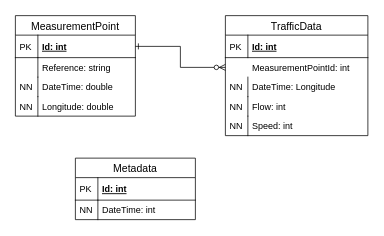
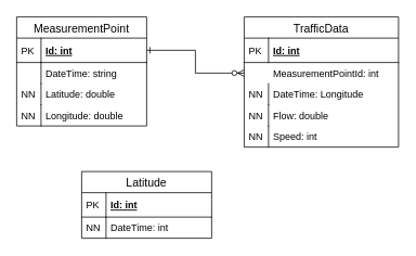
  <mxCell id="0" />
  <mxCell id="1" parent="0" />
  <mxCell id="2" value="MeasurementPoint" style="swimlane;fontStyle=0;childLayout=stackLayout;horizontal=1;startSize=26;horizontalStack=0;resizeParent=1;resizeParentMax=0;resizeLast=0;collapsible=1;marginBottom=0;align=center;fontSize=14;" parent="1" vertex="1"><mxGeometry x="20" y="20" width="160" height="134" as="geometry" /></mxCell>
  <mxCell id="3" value="Id: int" style="shape=partialRectangle;top=0;left=0;right=0;bottom=1;align=left;verticalAlign=middle;fillColor=none;spacingLeft=34;spacingRight=4;overflow=hidden;rotatable=0;points=[[0,0.5],[1,0.5]];portConstraint=eastwest;dropTarget=0;fontStyle=5;fontSize=12;" parent="2" vertex="1"><mxGeometry y="26" width="160" height="30" as="geometry" /></mxCell>
  <mxCell id="4" value="PK" style="shape=partialRectangle;top=0;left=0;bottom=0;fillColor=none;align=left;verticalAlign=middle;spacingLeft=4;spacingRight=4;overflow=hidden;rotatable=0;points=[];portConstraint=eastwest;part=1;fontSize=12;" parent="3" vertex="1" connectable="0"><mxGeometry width="30" height="30" as="geometry" /></mxCell>
- <mxCell id="5" value="Reference: string" style="shape=partialRectangle;top=0;left=0;right=0;bottom=0;align=left;verticalAlign=top;fillColor=none;spacingLeft=34;spacingRight=4;overflow=hidden;rotatable=0;points=[[0,0.5],[1,0.5]];portConstraint=eastwest;dropTarget=0;fontSize=12;" parent="2" vertex="1"><mxGeometry y="56" width="160" height="26" as="geometry" /></mxCell>
+ <mxCell id="5" value="DateTime: string" style="shape=partialRectangle;top=0;left=0;right=0;bottom=0;align=left;verticalAlign=top;fillColor=none;spacingLeft=34;spacingRight=4;overflow=hidden;rotatable=0;points=[[0,0.5],[1,0.5]];portConstraint=eastwest;dropTarget=0;fontSize=12;" parent="2" vertex="1"><mxGeometry y="56" width="160" height="26" as="geometry" /></mxCell>
  <mxCell id="6" value="" style="shape=partialRectangle;top=0;left=0;bottom=0;fillColor=none;align=left;verticalAlign=top;spacingLeft=4;spacingRight=4;overflow=hidden;rotatable=0;points=[];portConstraint=eastwest;part=1;fontSize=12;" parent="5" vertex="1" connectable="0"><mxGeometry width="30" height="26" as="geometry" /></mxCell>
- <mxCell id="7" value="DateTime: double" style="shape=partialRectangle;top=0;left=0;right=0;bottom=0;align=left;verticalAlign=top;fillColor=none;spacingLeft=34;spacingRight=4;overflow=hidden;rotatable=0;points=[[0,0.5],[1,0.5]];portConstraint=eastwest;dropTarget=0;fontSize=12;" parent="2" vertex="1"><mxGeometry y="82" width="160" height="26" as="geometry" /></mxCell>
+ <mxCell id="7" value="Latitude: double" style="shape=partialRectangle;top=0;left=0;right=0;bottom=0;align=left;verticalAlign=top;fillColor=none;spacingLeft=34;spacingRight=4;overflow=hidden;rotatable=0;points=[[0,0.5],[1,0.5]];portConstraint=eastwest;dropTarget=0;fontSize=12;" parent="2" vertex="1"><mxGeometry y="82" width="160" height="26" as="geometry" /></mxCell>
  <mxCell id="8" value="NN" style="shape=partialRectangle;top=0;left=0;bottom=0;fillColor=none;align=left;verticalAlign=top;spacingLeft=4;spacingRight=4;overflow=hidden;rotatable=0;points=[];portConstraint=eastwest;part=1;fontSize=12;" parent="7" vertex="1" connectable="0"><mxGeometry width="30" height="26" as="geometry" /></mxCell>
  <mxCell id="9" value="Longitude: double" style="shape=partialRectangle;top=0;left=0;right=0;bottom=0;align=left;verticalAlign=top;fillColor=none;spacingLeft=34;spacingRight=4;overflow=hidden;rotatable=0;points=[[0,0.5],[1,0.5]];portConstraint=eastwest;dropTarget=0;fontSize=12;" parent="2" vertex="1"><mxGeometry y="108" width="160" height="26" as="geometry" /></mxCell>
  <mxCell id="10" value="NN" style="shape=partialRectangle;top=0;left=0;bottom=0;fillColor=none;align=left;verticalAlign=top;spacingLeft=4;spacingRight=4;overflow=hidden;rotatable=0;points=[];portConstraint=eastwest;part=1;fontSize=12;" parent="9" vertex="1" connectable="0"><mxGeometry width="30" height="26" as="geometry" /></mxCell>
  <mxCell id="11" value="TrafficData" style="swimlane;fontStyle=0;childLayout=stackLayout;horizontal=1;startSize=26;horizontalStack=0;resizeParent=1;resizeParentMax=0;resizeLast=0;collapsible=1;marginBottom=0;align=center;fontSize=14;" parent="1" vertex="1"><mxGeometry x="300" y="20" width="190" height="160" as="geometry" /></mxCell>
  <mxCell id="12" value="Id: int" style="shape=partialRectangle;top=0;left=0;right=0;bottom=1;align=left;verticalAlign=middle;fillColor=none;spacingLeft=34;spacingRight=4;overflow=hidden;rotatable=0;points=[[0,0.5],[1,0.5]];portConstraint=eastwest;dropTarget=0;fontStyle=5;fontSize=12;" parent="11" vertex="1"><mxGeometry y="26" width="190" height="30" as="geometry" /></mxCell>
  <mxCell id="13" value="PK" style="shape=partialRectangle;top=0;left=0;bottom=0;fillColor=none;align=left;verticalAlign=middle;spacingLeft=4;spacingRight=4;overflow=hidden;rotatable=0;points=[];portConstraint=eastwest;part=1;fontSize=12;" parent="12" vertex="1" connectable="0"><mxGeometry width="30" height="30" as="geometry" /></mxCell>
  <mxCell id="14" value="MeasurementPointId: int" style="shape=partialRectangle;top=0;left=0;right=0;bottom=0;align=left;verticalAlign=top;fillColor=none;spacingLeft=34;spacingRight=4;overflow=hidden;rotatable=0;points=[[0,0.5],[1,0.5]];portConstraint=eastwest;dropTarget=0;fontSize=12;" parent="11" vertex="1"><mxGeometry y="56" width="190" height="26" as="geometry" /></mxCell>
  <mxCell id="15" value="DateTime: Longitude" style="shape=partialRectangle;top=0;left=0;right=0;bottom=0;align=left;verticalAlign=top;fillColor=none;spacingLeft=34;spacingRight=4;overflow=hidden;rotatable=0;points=[[0,0.5],[1,0.5]];portConstraint=eastwest;dropTarget=0;fontSize=12;" parent="11" vertex="1"><mxGeometry y="82" width="190" height="26" as="geometry" /></mxCell>
  <mxCell id="16" value="NN" style="shape=partialRectangle;top=0;left=0;bottom=0;fillColor=none;align=left;verticalAlign=top;spacingLeft=4;spacingRight=4;overflow=hidden;rotatable=0;points=[];portConstraint=eastwest;part=1;fontSize=12;" parent="15" vertex="1" connectable="0"><mxGeometry width="30" height="26" as="geometry" /></mxCell>
- <mxCell id="17" value="Flow: int" style="shape=partialRectangle;top=0;left=0;right=0;bottom=0;align=left;verticalAlign=top;fillColor=none;spacingLeft=34;spacingRight=4;overflow=hidden;rotatable=0;points=[[0,0.5],[1,0.5]];portConstraint=eastwest;dropTarget=0;fontSize=12;" parent="11" vertex="1"><mxGeometry y="108" width="190" height="26" as="geometry" /></mxCell>
+ <mxCell id="17" value="Flow: double" style="shape=partialRectangle;top=0;left=0;right=0;bottom=0;align=left;verticalAlign=top;fillColor=none;spacingLeft=34;spacingRight=4;overflow=hidden;rotatable=0;points=[[0,0.5],[1,0.5]];portConstraint=eastwest;dropTarget=0;fontSize=12;" parent="11" vertex="1"><mxGeometry y="108" width="190" height="26" as="geometry" /></mxCell>
  <mxCell id="18" value="NN" style="shape=partialRectangle;top=0;left=0;bottom=0;fillColor=none;align=left;verticalAlign=top;spacingLeft=4;spacingRight=4;overflow=hidden;rotatable=0;points=[];portConstraint=eastwest;part=1;fontSize=12;" parent="17" vertex="1" connectable="0"><mxGeometry width="30" height="26" as="geometry" /></mxCell>
  <mxCell id="19" value="Speed: int" style="shape=partialRectangle;top=0;left=0;right=0;bottom=0;align=left;verticalAlign=top;fillColor=none;spacingLeft=34;spacingRight=4;overflow=hidden;rotatable=0;points=[[0,0.5],[1,0.5]];portConstraint=eastwest;dropTarget=0;fontSize=12;" parent="11" vertex="1"><mxGeometry y="134" width="190" height="26" as="geometry" /></mxCell>
  <mxCell id="20" value="NN" style="shape=partialRectangle;top=0;left=0;bottom=0;fillColor=none;align=left;verticalAlign=top;spacingLeft=4;spacingRight=4;overflow=hidden;rotatable=0;points=[];portConstraint=eastwest;part=1;fontSize=12;" parent="19" vertex="1" connectable="0"><mxGeometry width="30" height="26" as="geometry" /></mxCell>
  <mxCell id="21" style="edgeStyle=orthogonalEdgeStyle;rounded=0;orthogonalLoop=1;jettySize=auto;html=1;exitX=1;exitY=0.5;exitDx=0;exitDy=0;entryX=0;entryY=0.5;entryDx=0;entryDy=0;endArrow=ERzeroToMany;endFill=1;startArrow=ERone;startFill=0;" parent="1" source="3" target="14" edge="1"><mxGeometry relative="1" as="geometry" /></mxCell>
- <mxCell id="22" value="Metadata" style="swimlane;fontStyle=0;childLayout=stackLayout;horizontal=1;startSize=26;horizontalStack=0;resizeParent=1;resizeParentMax=0;resizeLast=0;collapsible=1;marginBottom=0;align=center;fontSize=14;" parent="1" vertex="1"><mxGeometry x="100" y="210" width="160" height="82" as="geometry" /></mxCell>
+ <mxCell id="22" value="Latitude" style="swimlane;fontStyle=0;childLayout=stackLayout;horizontal=1;startSize=26;horizontalStack=0;resizeParent=1;resizeParentMax=0;resizeLast=0;collapsible=1;marginBottom=0;align=center;fontSize=14;" parent="1" vertex="1"><mxGeometry x="100" y="210" width="160" height="82" as="geometry" /></mxCell>
  <mxCell id="23" value="Id: int" style="shape=partialRectangle;top=0;left=0;right=0;bottom=1;align=left;verticalAlign=middle;fillColor=none;spacingLeft=34;spacingRight=4;overflow=hidden;rotatable=0;points=[[0,0.5],[1,0.5]];portConstraint=eastwest;dropTarget=0;fontStyle=5;fontSize=12;" parent="22" vertex="1"><mxGeometry y="26" width="160" height="30" as="geometry" /></mxCell>
  <mxCell id="24" value="PK" style="shape=partialRectangle;top=0;left=0;bottom=0;fillColor=none;align=left;verticalAlign=middle;spacingLeft=4;spacingRight=4;overflow=hidden;rotatable=0;points=[];portConstraint=eastwest;part=1;fontSize=12;" parent="23" vertex="1" connectable="0"><mxGeometry width="30" height="30" as="geometry" /></mxCell>
  <mxCell id="25" value="DateTime: int" style="shape=partialRectangle;top=0;left=0;right=0;bottom=0;align=left;verticalAlign=top;fillColor=none;spacingLeft=34;spacingRight=4;overflow=hidden;rotatable=0;points=[[0,0.5],[1,0.5]];portConstraint=eastwest;dropTarget=0;fontSize=12;" parent="22" vertex="1"><mxGeometry y="56" width="160" height="26" as="geometry" /></mxCell>
  <mxCell id="26" value="NN" style="shape=partialRectangle;top=0;left=0;bottom=0;fillColor=none;align=left;verticalAlign=top;spacingLeft=4;spacingRight=4;overflow=hidden;rotatable=0;points=[];portConstraint=eastwest;part=1;fontSize=12;" parent="25" vertex="1" connectable="0"><mxGeometry width="30" height="26" as="geometry" /></mxCell>
